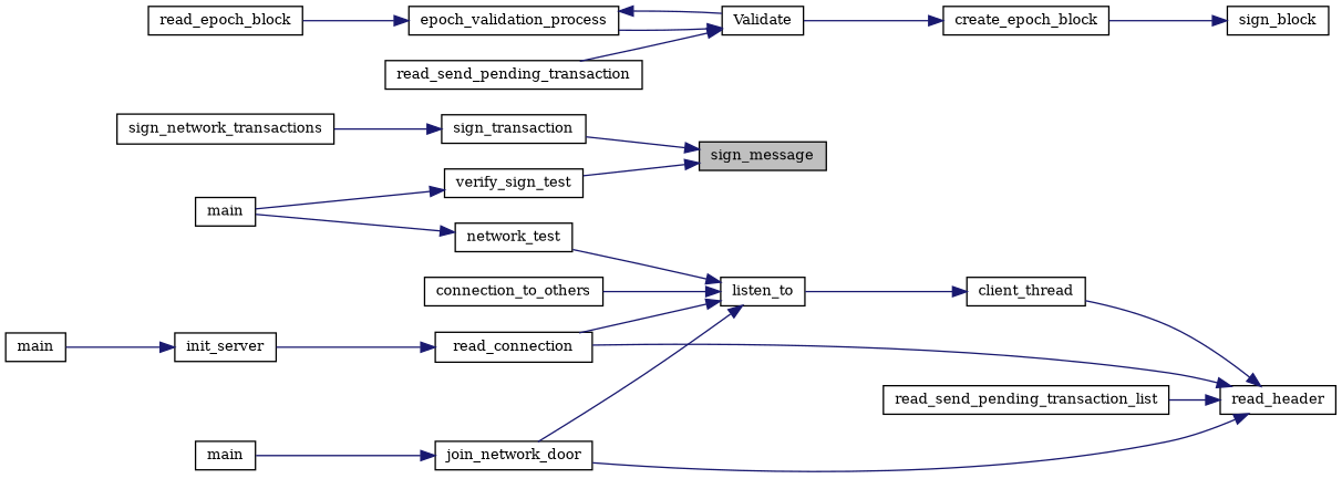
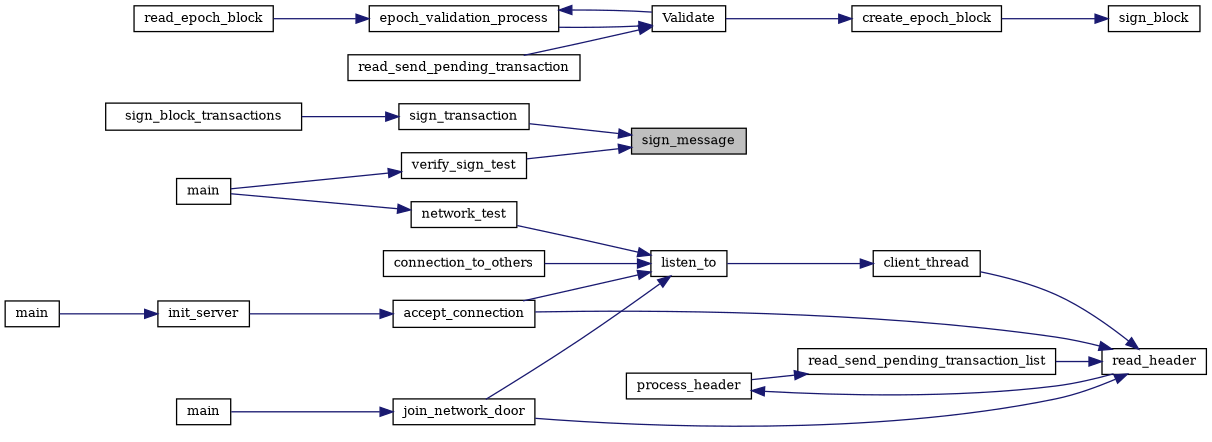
  digraph {
    fontname="DejaVu Serif"
    rankdir=RL
    node [color=black fillcolor=white fontname="DejaVu Serif" fontsize=10 shape=record style=filled]
    edge [color=midnightblue dir=back fontname="DejaVu Serif" fontsize=10 labelfontname=Helvetica labelfontsize=10 style=solid]
    n1 [fillcolor=grey75 fontcolor=black height=0.2 label=sign_message width=0.4]
    n2 [height=0.2 label=sign_transaction width=0.4]
    n3 [height=0.2 label=verify_sign_test width=0.4]
    n4 [height=0.2 label=sign_block width=0.4]
    n5 [height=0.2 label=create_epoch_block width=0.4]
-   n6 [height=0.2 label=sign_network_transactions width=0.4]
+   n6 [height=0.2 label=sign_block_transactions width=0.4]
    n7 [height=0.2 label=main width=0.4]
    n8 [height=0.2 label=Validate width=0.4]
    n9 [height=0.2 label=epoch_validation_process width=0.4]
    n10 [height=0.2 label=read_send_pending_transaction width=0.4]
    n11 [height=0.2 label=read_epoch_block width=0.4]
+   n12 [height=0.2 label=process_header width=0.4]
    n13 [height=0.2 label=read_header width=0.4]
-   n14 [height=0.2 label=read_connection width=0.4]
+   n14 [height=0.2 label=accept_connection width=0.4]
    n15 [height=0.2 label=client_thread width=0.4]
    n16 [height=0.2 label=join_network_door width=0.4]
    n17 [height=0.2 label=read_send_pending_transaction_list width=0.4]
    n18 [height=0.2 label=init_server width=0.4]
    n19 [height=0.2 label=listen_to width=0.4]
    n20 [height=0.2 label=main width=0.4]
    n21 [height=0.2 label=main width=0.4]
    n22 [height=0.2 label=connection_to_others width=0.4]
    n23 [height=0.2 label=network_test width=0.4]
    n1 -> n2
    n1 -> n3
    n2 -> n6
    n3 -> n7
    n4 -> n5
    n5 -> n8
    n8 -> n9
    n8 -> n10
    n9 -> n8
    n9 -> n11
+   n12 -> n13
    n13 -> n14
    n13 -> n15
    n13 -> n16
    n13 -> n17
    n14 -> n18
    n15 -> n19
    n16 -> n20
+   n17 -> n12
    n18 -> n21
    n19 -> n14
    n19 -> n16
    n19 -> n22
    n19 -> n23
    n23 -> n7
  }
